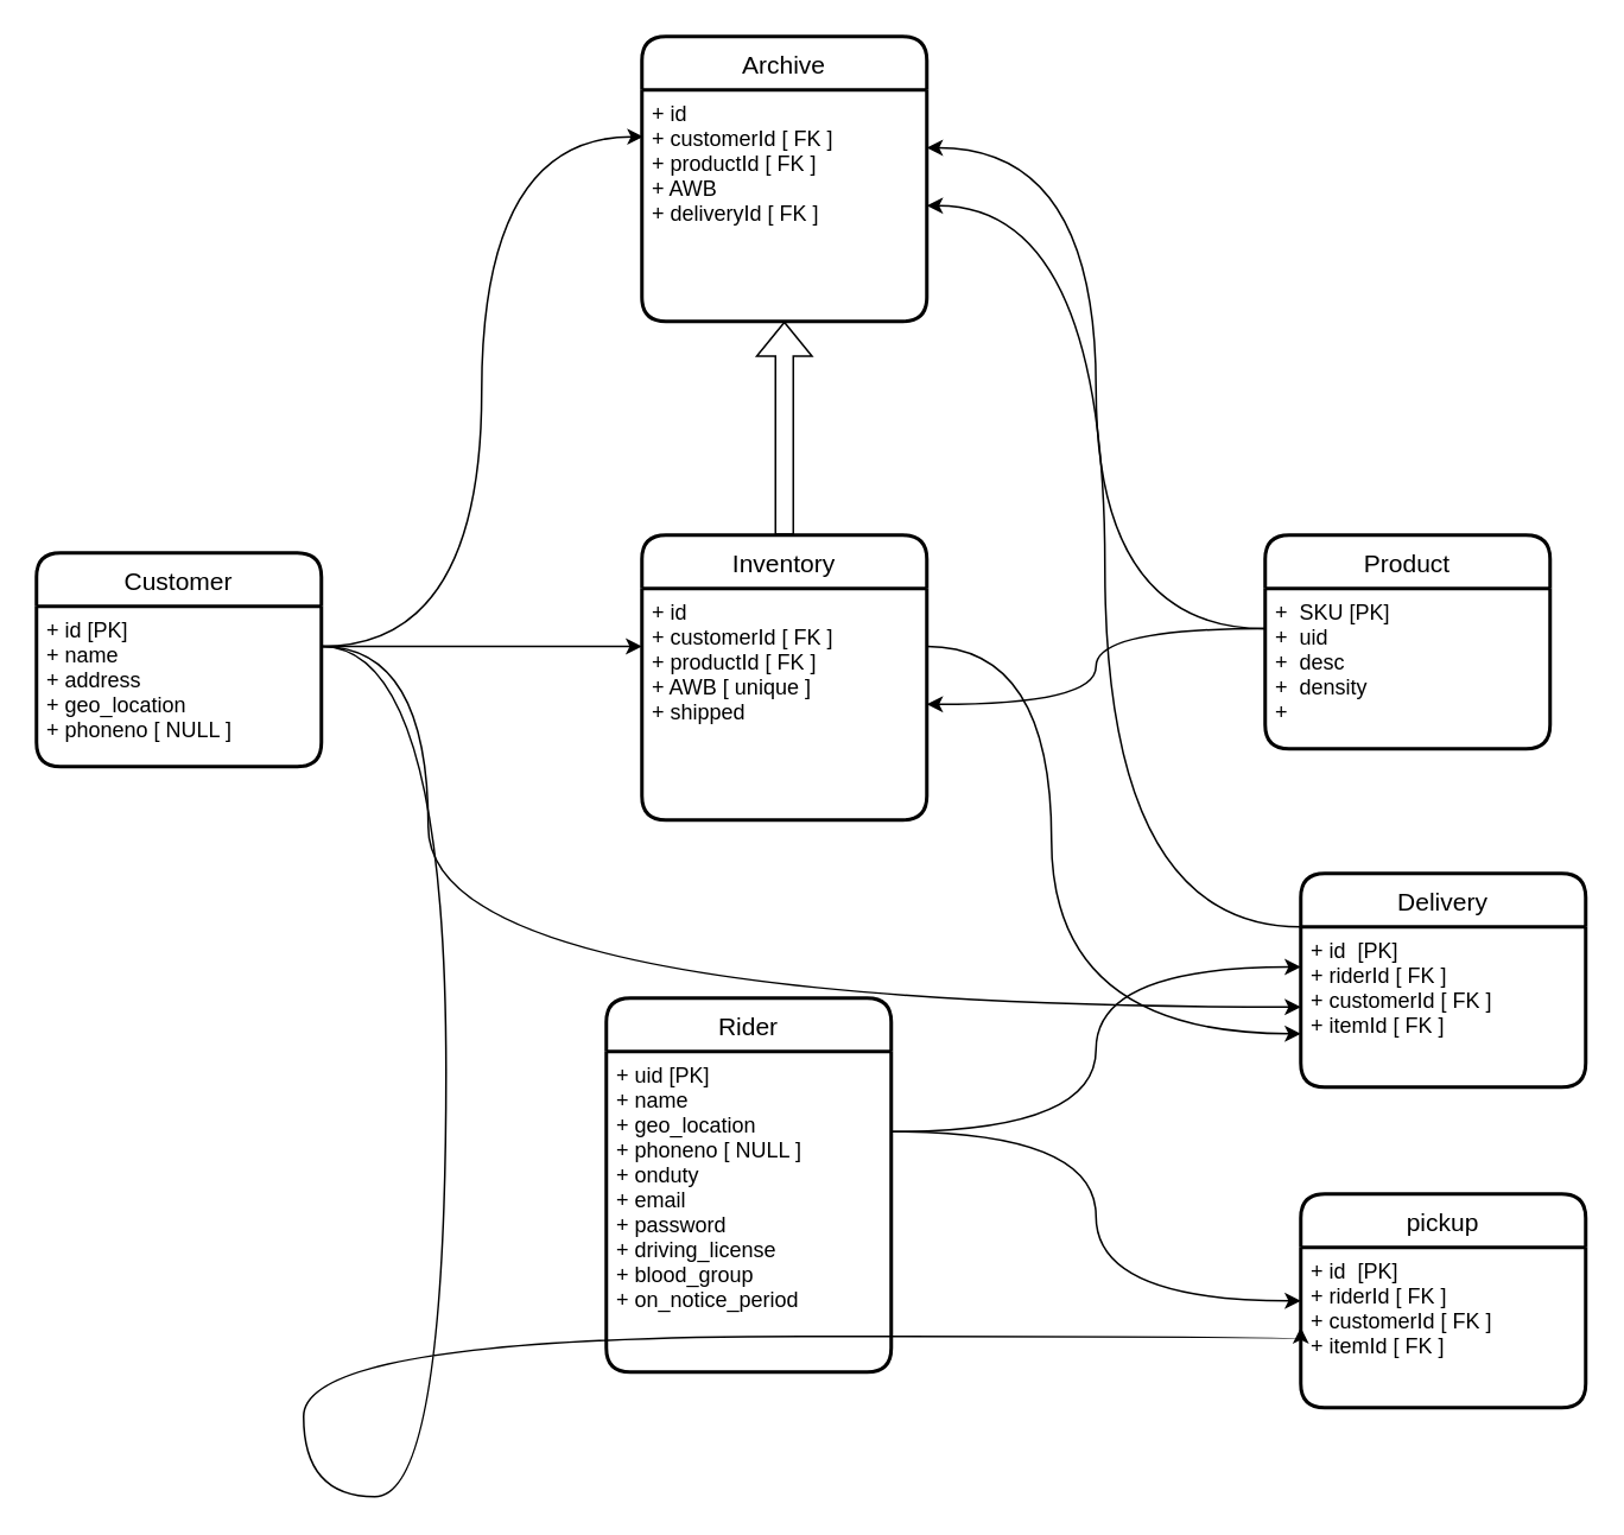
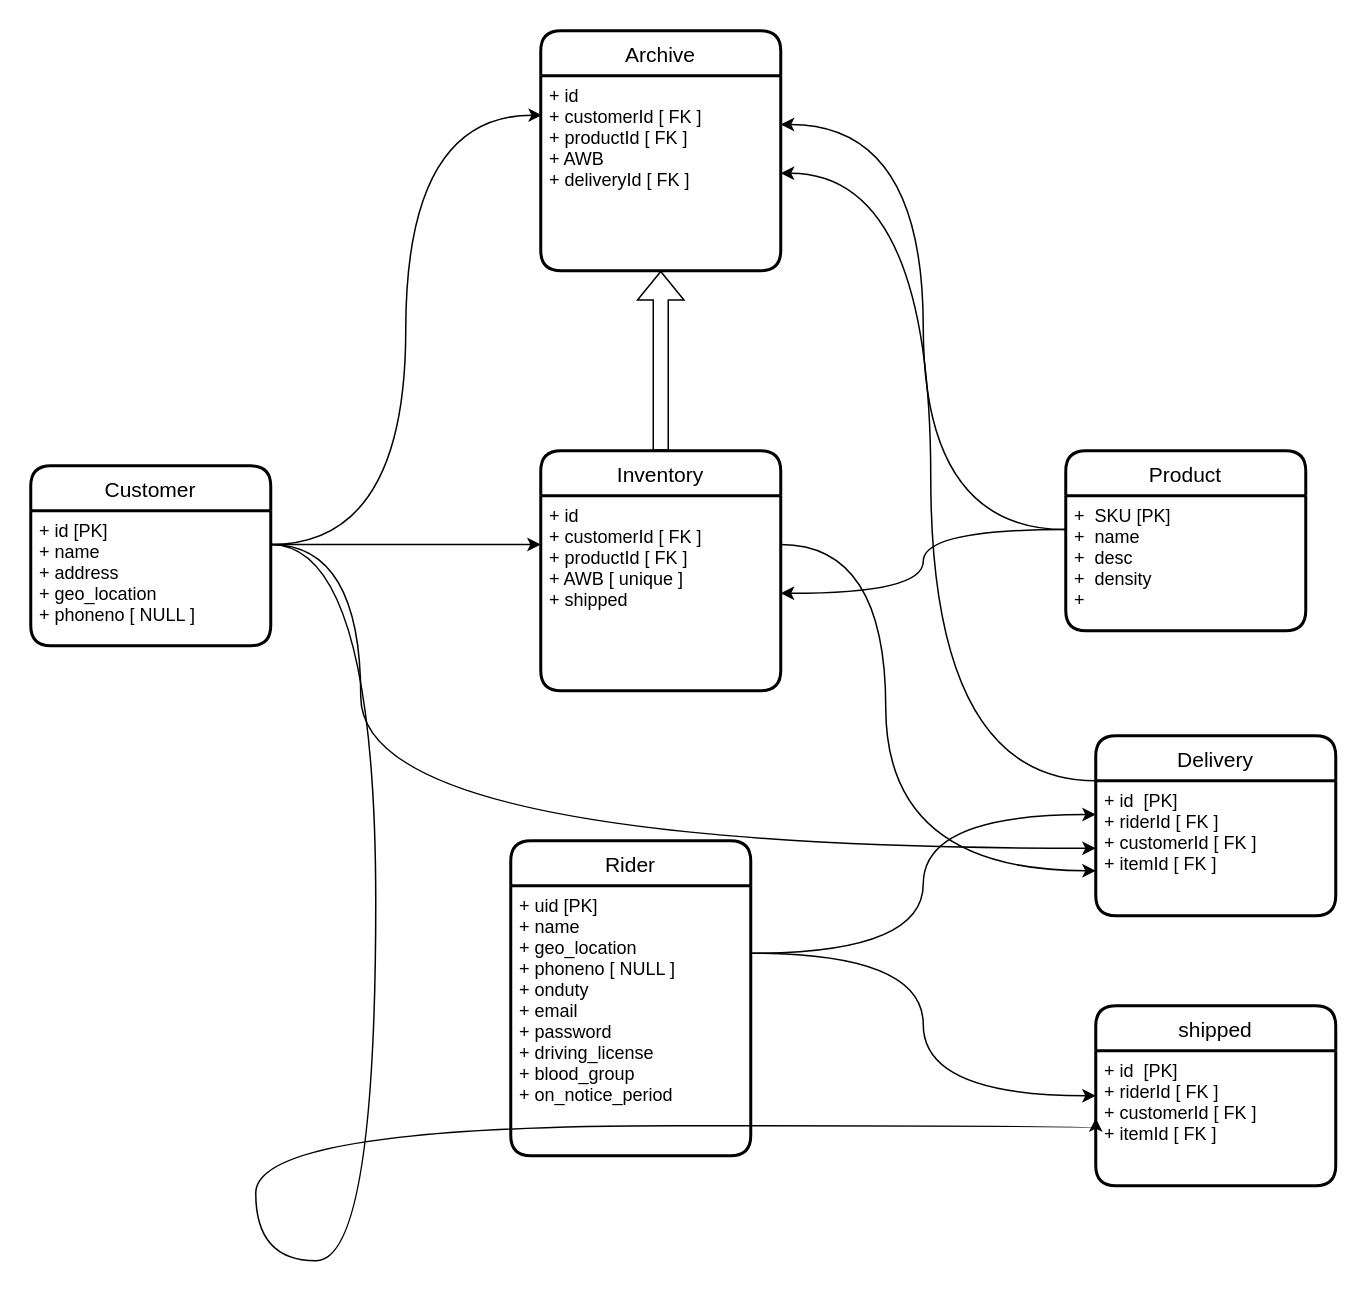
  <mxCell id="0" />
  <mxCell id="1" parent="0" />
  <mxCell id="2" value="Customer" style="swimlane;childLayout=stackLayout;horizontal=1;startSize=30;horizontalStack=0;rounded=1;fontSize=14;fontStyle=0;strokeWidth=2;resizeParent=0;resizeLast=1;shadow=0;dashed=0;align=center;strokeColor=default;fontFamily=Helvetica;fontColor=default;fillColor=none;" parent="1" vertex="1"><mxGeometry x="20" y="310" width="160" height="120" as="geometry"><mxRectangle x="-100" y="440" width="80" height="30" as="alternateBounds" /></mxGeometry></mxCell>
  <mxCell id="3" value="+ id [PK] &#10;+ name &#10;+ address&#10;+ geo_location&#10;+ phoneno [ NULL ]" style="align=left;strokeColor=none;fillColor=none;spacingLeft=4;fontSize=12;verticalAlign=top;resizable=0;rotatable=0;part=1;fontFamily=Helvetica;fontColor=default;startSize=0;" parent="2" vertex="1"><mxGeometry y="30" width="160" height="90" as="geometry" /></mxCell>
  <mxCell id="4" value="Product" style="swimlane;childLayout=stackLayout;horizontal=1;startSize=30;horizontalStack=0;rounded=1;fontSize=14;fontStyle=0;strokeWidth=2;resizeParent=0;resizeLast=1;shadow=0;dashed=0;align=center;strokeColor=default;fontFamily=Helvetica;fontColor=default;fillColor=none;" parent="1" vertex="1"><mxGeometry x="710" y="300" width="160" height="120" as="geometry"><mxRectangle x="-100" y="440" width="80" height="30" as="alternateBounds" /></mxGeometry></mxCell>
- <mxCell id="5" value="+  SKU [PK]&#10;+  uid&#10;+  desc&#10;+  density&#10;+ " style="align=left;strokeColor=none;fillColor=none;spacingLeft=4;fontSize=12;verticalAlign=top;resizable=0;rotatable=0;part=1;fontFamily=Helvetica;fontColor=default;startSize=0;" parent="4" vertex="1"><mxGeometry y="30" width="160" height="90" as="geometry" /></mxCell>
+ <mxCell id="5" value="+  SKU [PK]&#10;+  name&#10;+  desc&#10;+  density&#10;+ " style="align=left;strokeColor=none;fillColor=none;spacingLeft=4;fontSize=12;verticalAlign=top;resizable=0;rotatable=0;part=1;fontFamily=Helvetica;fontColor=default;startSize=0;" parent="4" vertex="1"><mxGeometry y="30" width="160" height="90" as="geometry" /></mxCell>
  <mxCell id="6" style="edgeStyle=orthogonalEdgeStyle;curved=1;rounded=0;orthogonalLoop=1;jettySize=auto;html=1;entryX=0.5;entryY=1;entryDx=0;entryDy=0;fontFamily=Helvetica;fontSize=12;fontColor=default;startSize=0;shape=flexArrow;" parent="1" source="7" target="19" edge="1"><mxGeometry relative="1" as="geometry" /></mxCell>
  <mxCell id="7" value="Inventory" style="swimlane;childLayout=stackLayout;horizontal=1;startSize=30;horizontalStack=0;rounded=1;fontSize=14;fontStyle=0;strokeWidth=2;resizeParent=0;resizeLast=1;shadow=0;dashed=0;align=center;strokeColor=default;fontFamily=Helvetica;fontColor=default;fillColor=none;" parent="1" vertex="1"><mxGeometry x="360" y="300" width="160" height="160" as="geometry"><mxRectangle x="-100" y="440" width="80" height="30" as="alternateBounds" /></mxGeometry></mxCell>
  <mxCell id="8" value="+ id &#10;+ customerId [ FK ]&#10;+ productId [ FK ]&#10;+ AWB [ unique ]&#10;+ shipped" style="align=left;strokeColor=none;fillColor=none;spacingLeft=4;fontSize=12;verticalAlign=top;resizable=0;rotatable=0;part=1;fontFamily=Helvetica;fontColor=default;startSize=0;" parent="7" vertex="1"><mxGeometry y="30" width="160" height="130" as="geometry" /></mxCell>
  <mxCell id="9" value="Delivery" style="swimlane;childLayout=stackLayout;horizontal=1;startSize=30;horizontalStack=0;rounded=1;fontSize=14;fontStyle=0;strokeWidth=2;resizeParent=0;resizeLast=1;shadow=0;dashed=0;align=center;strokeColor=default;fontFamily=Helvetica;fontColor=default;fillColor=none;" parent="1" vertex="1"><mxGeometry x="730" y="490" width="160" height="120" as="geometry"><mxRectangle x="-100" y="440" width="80" height="30" as="alternateBounds" /></mxGeometry></mxCell>
  <mxCell id="10" value="+ id  [PK]&#10;+ riderId [ FK ]&#10;+ customerId [ FK ]&#10;+ itemId [ FK ]" style="align=left;strokeColor=none;fillColor=none;spacingLeft=4;fontSize=12;verticalAlign=top;resizable=0;rotatable=0;part=1;fontFamily=Helvetica;fontColor=default;startSize=0;" parent="9" vertex="1"><mxGeometry y="30" width="160" height="90" as="geometry" /></mxCell>
  <mxCell id="11" value="Rider" style="swimlane;childLayout=stackLayout;horizontal=1;startSize=30;horizontalStack=0;rounded=1;fontSize=14;fontStyle=0;strokeWidth=2;resizeParent=0;resizeLast=1;shadow=0;dashed=0;align=center;strokeColor=default;fontFamily=Helvetica;fontColor=default;fillColor=none;" parent="1" vertex="1"><mxGeometry x="340" y="560" width="160" height="210" as="geometry"><mxRectangle x="-100" y="440" width="80" height="30" as="alternateBounds" /></mxGeometry></mxCell>
  <mxCell id="12" value="+ uid [PK] &#10;+ name &#10;+ geo_location&#10;+ phoneno [ NULL ]&#10;+ onduty&#10;+ email&#10;+ password&#10;+ driving_license&#10;+ blood_group&#10;+ on_notice_period" style="align=left;strokeColor=none;fillColor=none;spacingLeft=4;fontSize=12;verticalAlign=top;resizable=0;rotatable=0;part=1;fontFamily=Helvetica;fontColor=default;startSize=0;" parent="11" vertex="1"><mxGeometry y="30" width="160" height="180" as="geometry" /></mxCell>
  <mxCell id="13" style="edgeStyle=orthogonalEdgeStyle;rounded=0;orthogonalLoop=1;jettySize=auto;html=1;exitX=1;exitY=0.25;exitDx=0;exitDy=0;entryX=0;entryY=0.75;entryDx=0;entryDy=0;fontFamily=Helvetica;fontSize=12;fontColor=default;startSize=0;curved=1;" parent="1" source="8" target="9" edge="1"><mxGeometry relative="1" as="geometry"><Array as="points"><mxPoint x="590" y="363" /><mxPoint x="590" y="580" /></Array></mxGeometry></mxCell>
  <mxCell id="14" style="edgeStyle=orthogonalEdgeStyle;curved=1;rounded=0;orthogonalLoop=1;jettySize=auto;html=1;exitX=1;exitY=0.25;exitDx=0;exitDy=0;entryX=0;entryY=0.5;entryDx=0;entryDy=0;fontFamily=Helvetica;fontSize=12;fontColor=default;startSize=0;" parent="1" source="3" target="10" edge="1"><mxGeometry relative="1" as="geometry"><Array as="points"><mxPoint x="240" y="363" /><mxPoint x="240" y="565" /></Array></mxGeometry></mxCell>
  <mxCell id="15" style="edgeStyle=orthogonalEdgeStyle;curved=1;rounded=0;orthogonalLoop=1;jettySize=auto;html=1;exitX=1;exitY=0.25;exitDx=0;exitDy=0;entryX=0;entryY=0.25;entryDx=0;entryDy=0;fontFamily=Helvetica;fontSize=12;fontColor=default;startSize=0;" parent="1" source="12" target="10" edge="1"><mxGeometry relative="1" as="geometry" /></mxCell>
  <mxCell id="16" style="edgeStyle=orthogonalEdgeStyle;curved=1;rounded=0;orthogonalLoop=1;jettySize=auto;html=1;exitX=1;exitY=0.25;exitDx=0;exitDy=0;entryX=0;entryY=0.25;entryDx=0;entryDy=0;fontFamily=Helvetica;fontSize=12;fontColor=default;startSize=0;" parent="1" source="3" target="8" edge="1"><mxGeometry relative="1" as="geometry" /></mxCell>
  <mxCell id="17" style="edgeStyle=orthogonalEdgeStyle;curved=1;rounded=0;orthogonalLoop=1;jettySize=auto;html=1;exitX=0;exitY=0.25;exitDx=0;exitDy=0;fontFamily=Helvetica;fontSize=12;fontColor=default;startSize=0;" parent="1" source="5" target="8" edge="1"><mxGeometry relative="1" as="geometry" /></mxCell>
  <mxCell id="18" value="Archive" style="swimlane;childLayout=stackLayout;horizontal=1;startSize=30;horizontalStack=0;rounded=1;fontSize=14;fontStyle=0;strokeWidth=2;resizeParent=0;resizeLast=1;shadow=0;dashed=0;align=center;strokeColor=default;fontFamily=Helvetica;fontColor=default;fillColor=none;" parent="1" vertex="1"><mxGeometry x="360" y="20" width="160" height="160" as="geometry"><mxRectangle x="-100" y="440" width="80" height="30" as="alternateBounds" /></mxGeometry></mxCell>
  <mxCell id="19" value="+ id &#10;+ customerId [ FK ]&#10;+ productId [ FK ]&#10;+ AWB &#10;+ deliveryId [ FK ]" style="align=left;strokeColor=none;fillColor=none;spacingLeft=4;fontSize=12;verticalAlign=top;resizable=0;rotatable=0;part=1;fontFamily=Helvetica;fontColor=default;startSize=0;" parent="18" vertex="1"><mxGeometry y="30" width="160" height="130" as="geometry" /></mxCell>
  <mxCell id="20" style="edgeStyle=orthogonalEdgeStyle;curved=1;rounded=0;orthogonalLoop=1;jettySize=auto;html=1;exitX=0;exitY=0;exitDx=0;exitDy=0;entryX=1;entryY=0.5;entryDx=0;entryDy=0;fontFamily=Helvetica;fontSize=12;fontColor=default;startSize=0;" parent="1" source="10" target="19" edge="1"><mxGeometry relative="1" as="geometry"><Array as="points"><mxPoint x="620" y="520" /><mxPoint x="620" y="115" /></Array></mxGeometry></mxCell>
  <mxCell id="21" style="edgeStyle=orthogonalEdgeStyle;curved=1;rounded=0;orthogonalLoop=1;jettySize=auto;html=1;exitX=0;exitY=0.25;exitDx=0;exitDy=0;entryX=1;entryY=0.25;entryDx=0;entryDy=0;fontFamily=Helvetica;fontSize=12;fontColor=default;startSize=0;" parent="1" source="5" target="19" edge="1"><mxGeometry relative="1" as="geometry" /></mxCell>
  <mxCell id="22" style="edgeStyle=orthogonalEdgeStyle;curved=1;rounded=0;orthogonalLoop=1;jettySize=auto;html=1;exitX=1;exitY=0.25;exitDx=0;exitDy=0;entryX=0.005;entryY=0.202;entryDx=0;entryDy=0;entryPerimeter=0;fontFamily=Helvetica;fontSize=12;fontColor=default;startSize=0;" parent="1" source="3" target="19" edge="1"><mxGeometry relative="1" as="geometry" /></mxCell>
- <mxCell id="23" value="pickup" style="swimlane;childLayout=stackLayout;horizontal=1;startSize=30;horizontalStack=0;rounded=1;fontSize=14;fontStyle=0;strokeWidth=2;resizeParent=0;resizeLast=1;shadow=0;dashed=0;align=center;strokeColor=default;fontFamily=Helvetica;fontColor=default;fillColor=none;" parent="1" vertex="1"><mxGeometry x="730" y="670" width="160" height="120" as="geometry"><mxRectangle x="-100" y="440" width="80" height="30" as="alternateBounds" /></mxGeometry></mxCell>
+ <mxCell id="23" value="shipped" style="swimlane;childLayout=stackLayout;horizontal=1;startSize=30;horizontalStack=0;rounded=1;fontSize=14;fontStyle=0;strokeWidth=2;resizeParent=0;resizeLast=1;shadow=0;dashed=0;align=center;strokeColor=default;fontFamily=Helvetica;fontColor=default;fillColor=none;" parent="1" vertex="1"><mxGeometry x="730" y="670" width="160" height="120" as="geometry"><mxRectangle x="-100" y="440" width="80" height="30" as="alternateBounds" /></mxGeometry></mxCell>
  <mxCell id="24" value="+ id  [PK]&#10;+ riderId [ FK ]&#10;+ customerId [ FK ]&#10;+ itemId [ FK ]" style="align=left;strokeColor=none;fillColor=none;spacingLeft=4;fontSize=12;verticalAlign=top;resizable=0;rotatable=0;part=1;fontFamily=Helvetica;fontColor=default;startSize=0;" parent="23" vertex="1"><mxGeometry y="30" width="160" height="90" as="geometry" /></mxCell>
  <mxCell id="25" style="edgeStyle=orthogonalEdgeStyle;curved=1;rounded=0;orthogonalLoop=1;jettySize=auto;html=1;exitX=1;exitY=0.25;exitDx=0;exitDy=0;entryX=0;entryY=0.5;entryDx=0;entryDy=0;fontFamily=Helvetica;fontSize=12;fontColor=default;startSize=0;" parent="1" source="12" target="23" edge="1"><mxGeometry relative="1" as="geometry" /></mxCell>
  <mxCell id="26" style="edgeStyle=orthogonalEdgeStyle;curved=1;rounded=0;orthogonalLoop=1;jettySize=auto;html=1;exitX=1;exitY=0.25;exitDx=0;exitDy=0;entryX=0;entryY=0.5;entryDx=0;entryDy=0;fontFamily=Helvetica;fontSize=12;fontColor=default;startSize=0;" parent="1" source="3" target="24" edge="1"><mxGeometry relative="1" as="geometry"><Array as="points"><mxPoint x="250" y="363" /><mxPoint x="250" y="840" /><mxPoint x="170" y="840" /><mxPoint x="170" y="750" /><mxPoint x="730" y="750" /></Array></mxGeometry></mxCell>
